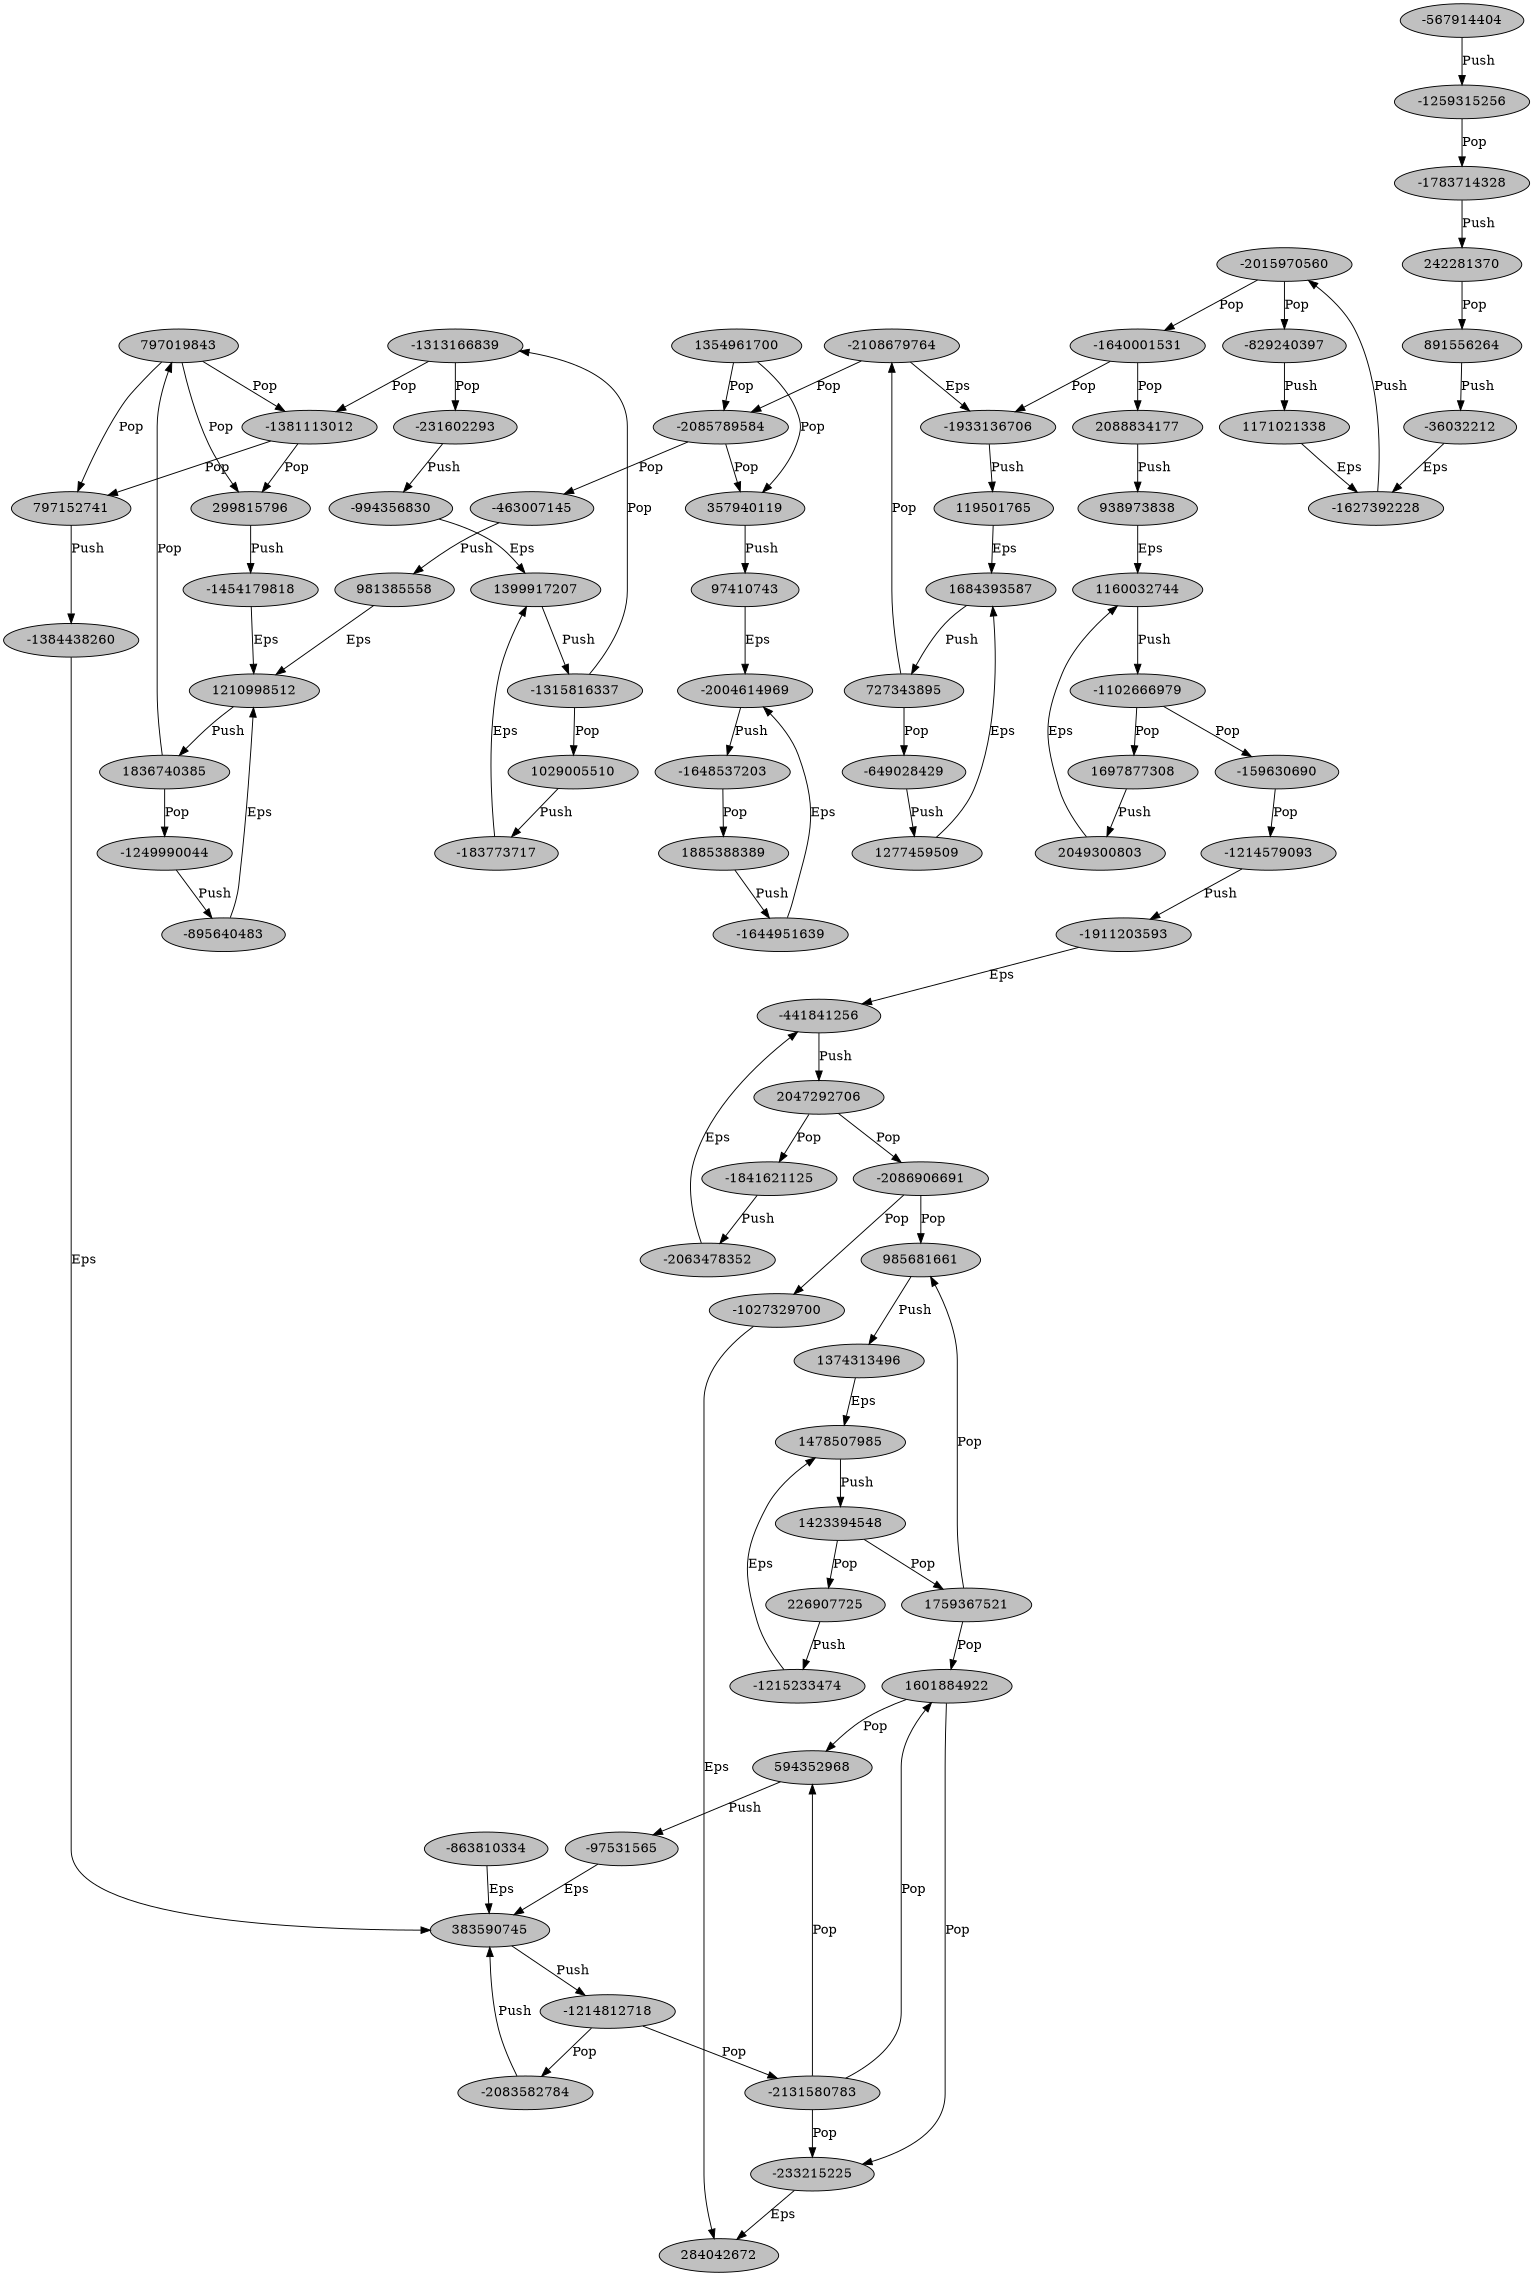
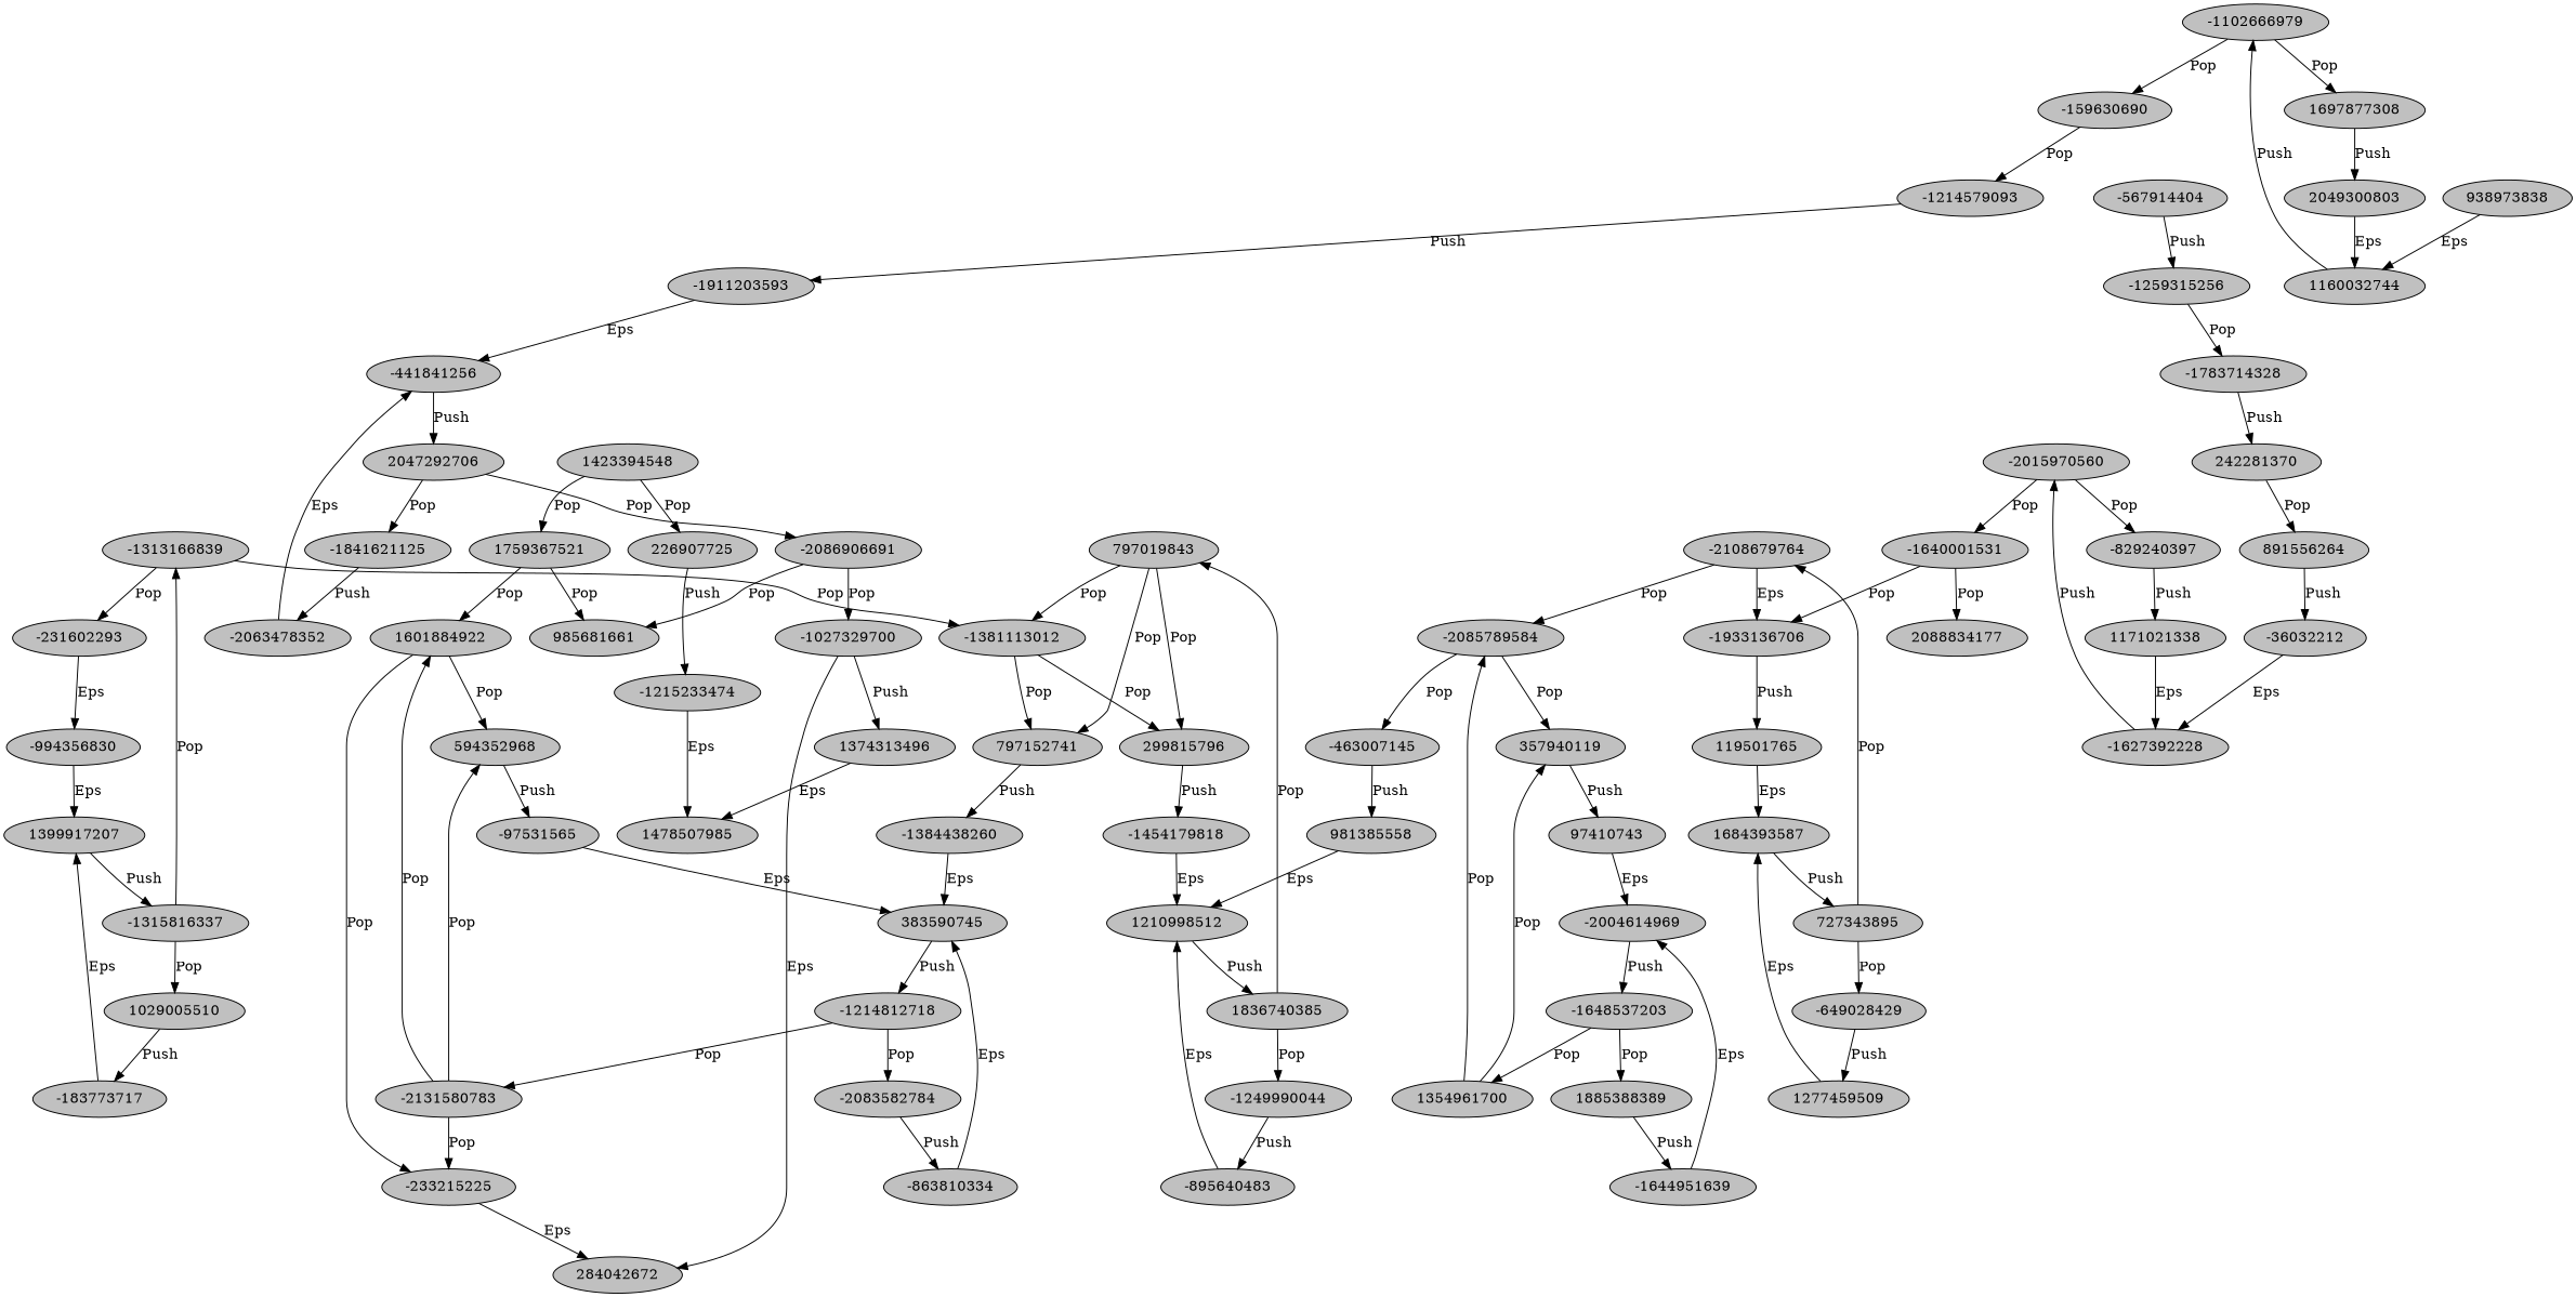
  digraph {
    node [fillcolor=gray style=filled]
    -1214579093
    -1911203593
    -441841256
    2047292706
    1836740385
    797019843
    -1249990044
    299815796
    -1381113012
    797152741
    -895640483
    -1454179818
    -1384438260
    1210998512
    1160032744
    -1102666979
    -159630690
    1697877308
    2049300803
    -97531565
    383590745
    -1214812718
    -2131580783
    n24 [label=-2083582784]
    1029005510
    -183773717
    1399917207
    -1315816337
    1354961700
    357940119
    -2085789584
    97410743
    -463007145
    -2004614969
    -1627392228
    -2015970560
    -1640001531
    -829240397
    -1933136706
    2088834177
    1171021338
    -231602293
    -994356830
    -1313166839
    -1648537203
    1885388389
    -1644951639
    594352968
    1374313496
    1478507985
    1423394548
    226907725
    1759367521
    -649028429
    1277459509
    1684393587
    727343895
    -567914404
    -1259315256
    -1783714328
    242281370
    981385558
    938973838
    119501765
    -2108679764
    -233215225
    1601884922
    284042672
    -2086906691
    -1027329700
    985681661
    -1841621125
    -2063478352
    -1215233474
    -863810334
    891556264
    -36032212
    -1214579093 -> -1911203593 [label=Push]
    -1911203593 -> -441841256 [label=Eps]
    -441841256 -> 2047292706 [label=Push]
    2047292706 -> -2086906691 [label=Pop]
    2047292706 -> -1841621125 [label=Pop]
    1836740385 -> 797019843 [label=Pop]
    1836740385 -> -1249990044 [label=Pop]
    797019843 -> 299815796 [label=Pop]
    797019843 -> -1381113012 [label=Pop]
    797019843 -> 797152741 [label=Pop]
    -1249990044 -> -895640483 [label=Push]
    299815796 -> -1454179818 [label=Push]
    -1381113012 -> 299815796 [label=Pop]
    -1381113012 -> 797152741 [label=Pop]
    797152741 -> -1384438260 [label=Push]
    -895640483 -> 1210998512 [label=Eps]
    -1454179818 -> 1210998512 [label=Eps]
    -1384438260 -> 383590745 [label=Eps]
    1210998512 -> 1836740385 [label=Push]
    1160032744 -> -1102666979 [label=Push]
    -1102666979 -> -159630690 [label=Pop]
    -1102666979 -> 1697877308 [label=Pop]
    -159630690 -> -1214579093 [label=Pop]
    1697877308 -> 2049300803 [label=Push]
    2049300803 -> 1160032744 [label=Eps]
    -97531565 -> 383590745 [label=Eps]
    383590745 -> -1214812718 [label=Push]
    -1214812718 -> -2131580783 [label=Pop]
    -1214812718 -> n24 [label=Pop]
    -2131580783 -> 594352968 [label=Pop]
    -2131580783 -> -233215225 [label=Pop]
    -2131580783 -> 1601884922 [label=Pop]
-   n24 -> 383590745 [label=Push]
+   n24 -> -863810334 [label=Push]
    1029005510 -> -183773717 [label=Push]
    -183773717 -> 1399917207 [label=Eps]
    1399917207 -> -1315816337 [label=Push]
    -1315816337 -> 1029005510 [label=Pop]
    -1315816337 -> -1313166839 [label=Pop]
    1354961700 -> 357940119 [label=Pop]
    1354961700 -> -2085789584 [label=Pop]
    357940119 -> 97410743 [label=Push]
    -2085789584 -> 357940119 [label=Pop]
    -2085789584 -> -463007145 [label=Pop]
    97410743 -> -2004614969 [label=Eps]
    -463007145 -> 981385558 [label=Push]
    -2004614969 -> -1648537203 [label=Push]
    -1627392228 -> -2015970560 [label=Push]
    -2015970560 -> -1640001531 [label=Pop]
    -2015970560 -> -829240397 [label=Pop]
    -1640001531 -> -1933136706 [label=Pop]
    -1640001531 -> 2088834177 [label=Pop]
    -829240397 -> 1171021338 [label=Push]
    -1933136706 -> 119501765 [label=Push]
-   2088834177 -> 938973838 [label=Push]
    1171021338 -> -1627392228 [label=Eps]
-   -231602293 -> -994356830 [label=Push]
+   -231602293 -> -994356830 [label=Eps]
    -994356830 -> 1399917207 [label=Eps]
    -1313166839 -> -1381113012 [label=Pop]
    -1313166839 -> -231602293 [label=Pop]
+   -1648537203 -> 1354961700 [label=Pop]
    -1648537203 -> 1885388389 [label=Pop]
    1885388389 -> -1644951639 [label=Push]
    -1644951639 -> -2004614969 [label=Eps]
    594352968 -> -97531565 [label=Push]
    1374313496 -> 1478507985 [label=Eps]
-   1478507985 -> 1423394548 [label=Push]
    1423394548 -> 226907725 [label=Pop]
    1423394548 -> 1759367521 [label=Pop]
    226907725 -> -1215233474 [label=Push]
    1759367521 -> 1601884922 [label=Pop]
    1759367521 -> 985681661 [label=Pop]
    -649028429 -> 1277459509 [label=Push]
    1277459509 -> 1684393587 [label=Eps]
    1684393587 -> 727343895 [label=Push]
    727343895 -> -649028429 [label=Pop]
    727343895 -> -2108679764 [label=Pop]
    -567914404 -> -1259315256 [label=Push]
    -1259315256 -> -1783714328 [label=Pop]
    -1783714328 -> 242281370 [label=Push]
    242281370 -> 891556264 [label=Pop]
    981385558 -> 1210998512 [label=Eps]
    938973838 -> 1160032744 [label=Eps]
    119501765 -> 1684393587 [label=Eps]
    -2108679764 -> -2085789584 [label=Pop]
    -2108679764 -> -1933136706 [label=Eps]
    -233215225 -> 284042672 [label=Eps]
    1601884922 -> 594352968 [label=Pop]
    1601884922 -> -233215225 [label=Pop]
    -2086906691 -> -1027329700 [label=Pop]
    -2086906691 -> 985681661 [label=Pop]
    -1027329700 -> 284042672 [label=Eps]
-   985681661 -> 1374313496 [label=Push]
+   -1027329700 -> 1374313496 [label=Push]
    -1841621125 -> -2063478352 [label=Push]
    -2063478352 -> -441841256 [label=Eps]
    -1215233474 -> 1478507985 [label=Eps]
    -863810334 -> 383590745 [label=Eps]
    891556264 -> -36032212 [label=Push]
    -36032212 -> -1627392228 [label=Eps]
  }
